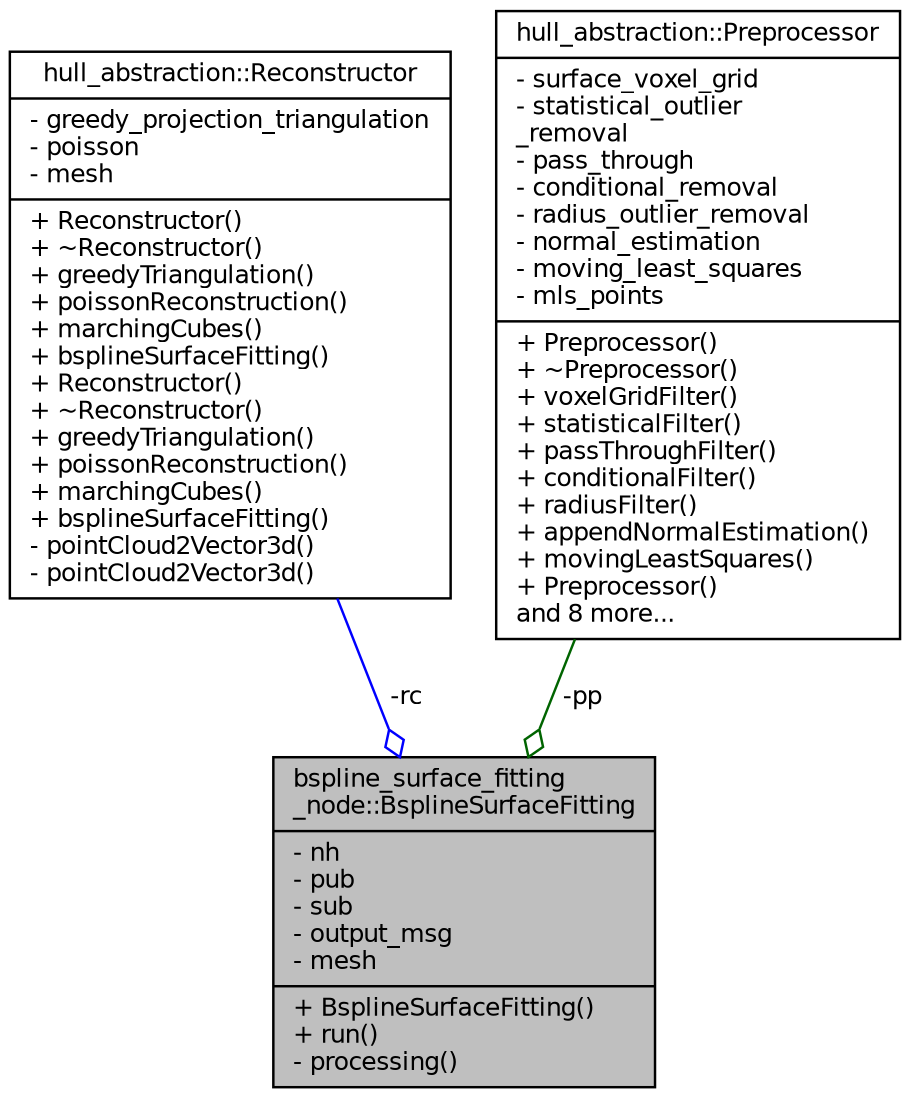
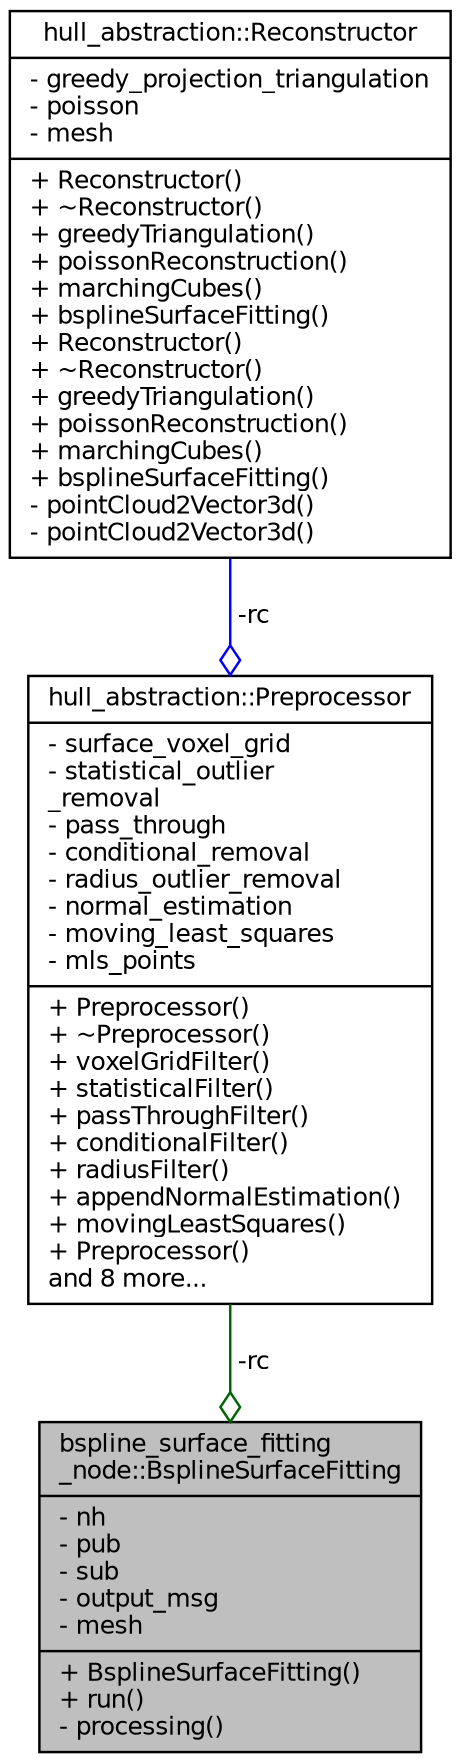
  digraph {
    node [color=black fillcolor=white fontname=Helvetica fontsize=10 shape=record style=filled]
    edge [arrowhead=odiamond fontname=Helvetica fontsize=10 labelfontname=Helvetica labelfontsize=10 style=solid]
    n1 [fillcolor=grey75 fontcolor=black height=0.2 label="{bspline_surface_fitting\l_node::BsplineSurfaceFitting\n|- nh\l- pub\l- sub\l- output_msg\l- mesh\l|+ BsplineSurfaceFitting()\l+ run()\l- processing()\l}" width=0.4]
    n2 [height=0.2 label="{hull_abstraction::Reconstructor\n|- greedy_projection_triangulation\l- poisson\l- mesh\l|+ Reconstructor()\l+ ~Reconstructor()\l+ greedyTriangulation()\l+ poissonReconstruction()\l+ marchingCubes()\l+ bsplineSurfaceFitting()\l+ Reconstructor()\l+ ~Reconstructor()\l+ greedyTriangulation()\l+ poissonReconstruction()\l+ marchingCubes()\l+ bsplineSurfaceFitting()\l- pointCloud2Vector3d()\l- pointCloud2Vector3d()\l}" width=0.4]
    n3 [height=0.2 label="{hull_abstraction::Preprocessor\n|- surface_voxel_grid\l- statistical_outlier\l_removal\l- pass_through\l- conditional_removal\l- radius_outlier_removal\l- normal_estimation\l- moving_least_squares\l- mls_points\l|+ Preprocessor()\l+ ~Preprocessor()\l+ voxelGridFilter()\l+ statisticalFilter()\l+ passThroughFilter()\l+ conditionalFilter()\l+ radiusFilter()\l+ appendNormalEstimation()\l+ movingLeastSquares()\l+ Preprocessor()\land 8 more...\l}" width=0.4]
-   n2 -> n1 [color=blue label=" -rc"]
-   n3 -> n1 [color=darkgreen label=" -pp"]
+   n2 -> n3 [color=blue label=" -rc"]
+   n3 -> n1 [color=darkgreen label=" -rc"]
  }
